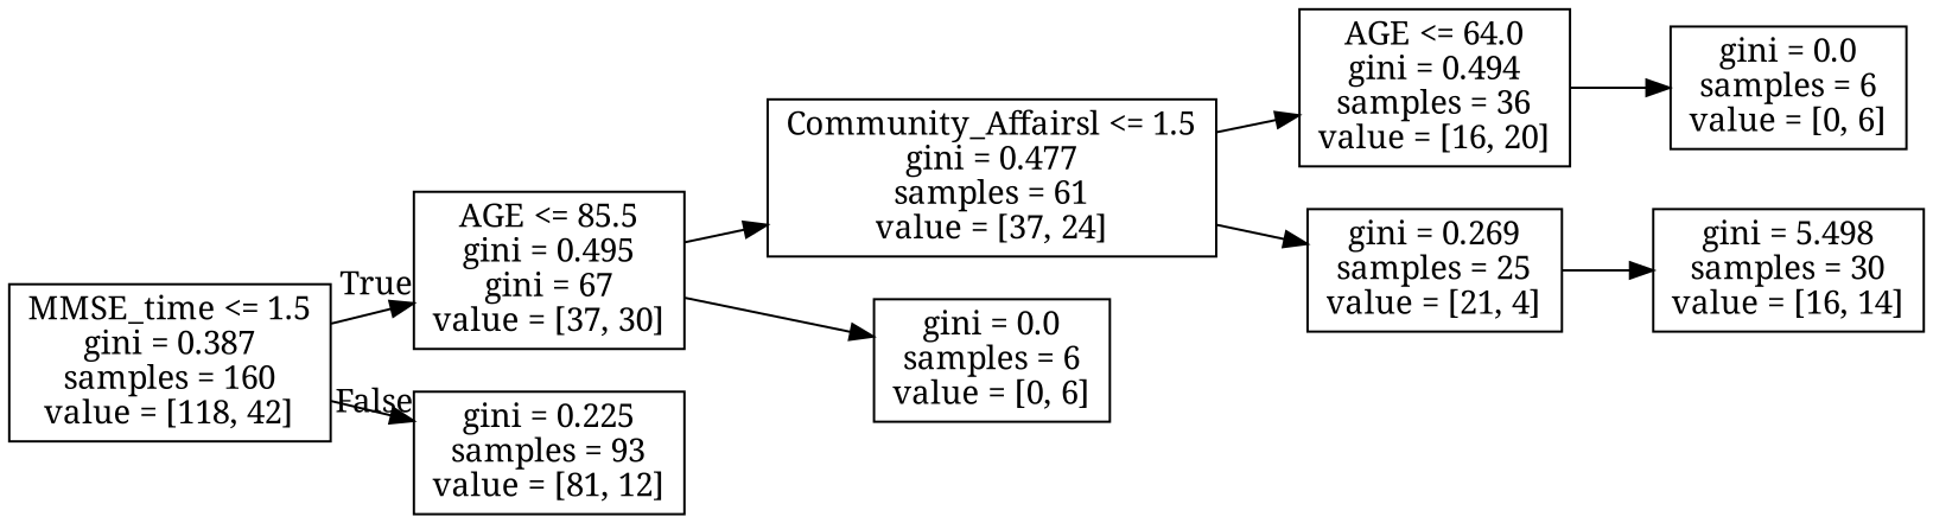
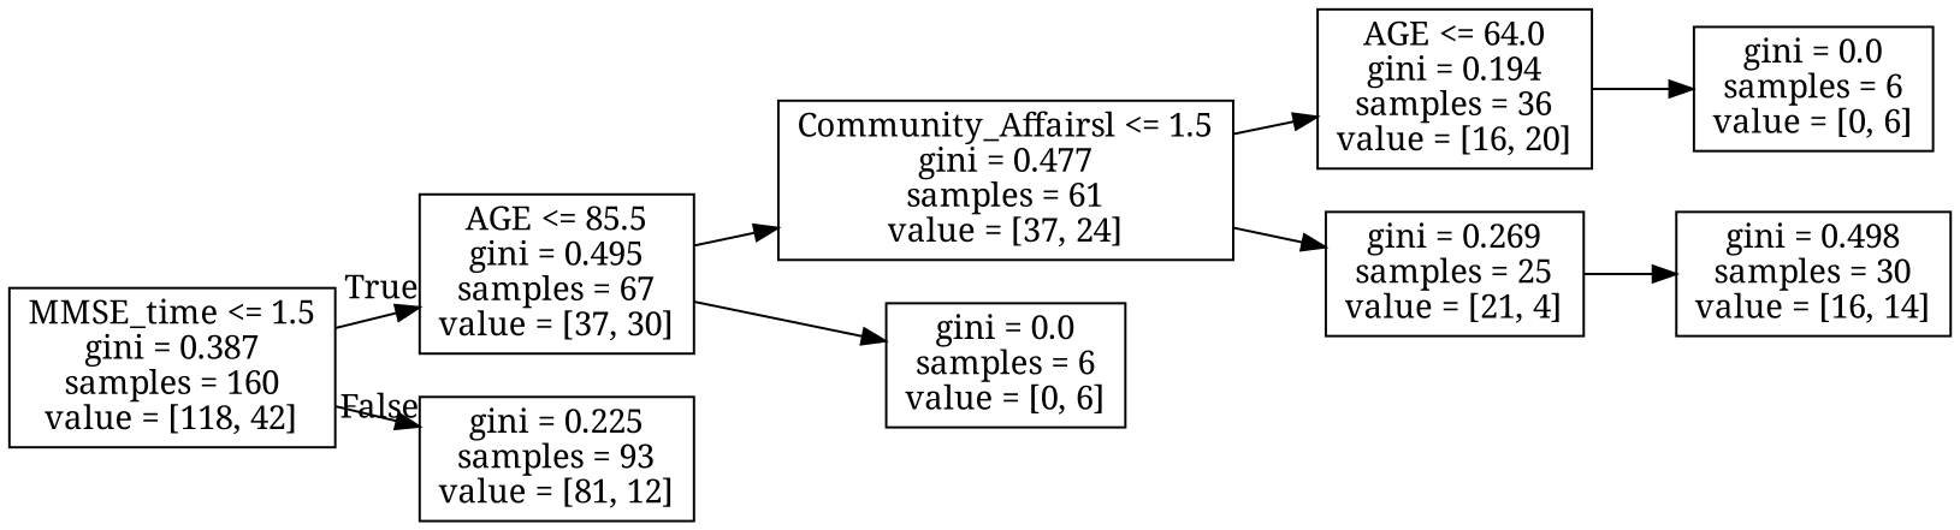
  digraph {
    fontname="Noto Serif"
    rankdir=LR
    node [fontname="Noto Serif" shape=box]
    edge [fontname="Noto Serif"]
    n1 [label="MMSE_time <= 1.5\ngini = 0.387\nsamples = 160\nvalue = [118, 42]"]
-   n2 [label="AGE <= 85.5\ngini = 0.495\ngini = 67\nvalue = [37, 30]"]
+   n2 [label="AGE <= 85.5\ngini = 0.495\nsamples = 67\nvalue = [37, 30]"]
    n3 [label="gini = 0.225\nsamples = 93\nvalue = [81, 12]"]
    n4 [label="Community_Affairsl <= 1.5\ngini = 0.477\nsamples = 61\nvalue = [37, 24]"]
    n5 [label="gini = 0.0\nsamples = 6\nvalue = [0, 6]"]
-   n6 [label="AGE <= 64.0\ngini = 0.494\nsamples = 36\nvalue = [16, 20]"]
+   n6 [label="AGE <= 64.0\ngini = 0.194\nsamples = 36\nvalue = [16, 20]"]
    n7 [label="gini = 0.269\nsamples = 25\nvalue = [21, 4]"]
    n8 [label="gini = 0.0\nsamples = 6\nvalue = [0, 6]"]
-   n9 [label="gini = 5.498\nsamples = 30\nvalue = [16, 14]"]
+   n9 [label="gini = 0.498\nsamples = 30\nvalue = [16, 14]"]
    n1 -> n2 [headlabel=True labelangle=45 labeldistance=2.5]
    n1 -> n3 [headlabel=False labelangle=-45 labeldistance=2.5]
    n2 -> n4
    n2 -> n5
    n4 -> n6
    n4 -> n7
    n6 -> n8
    n7 -> n9
  }
